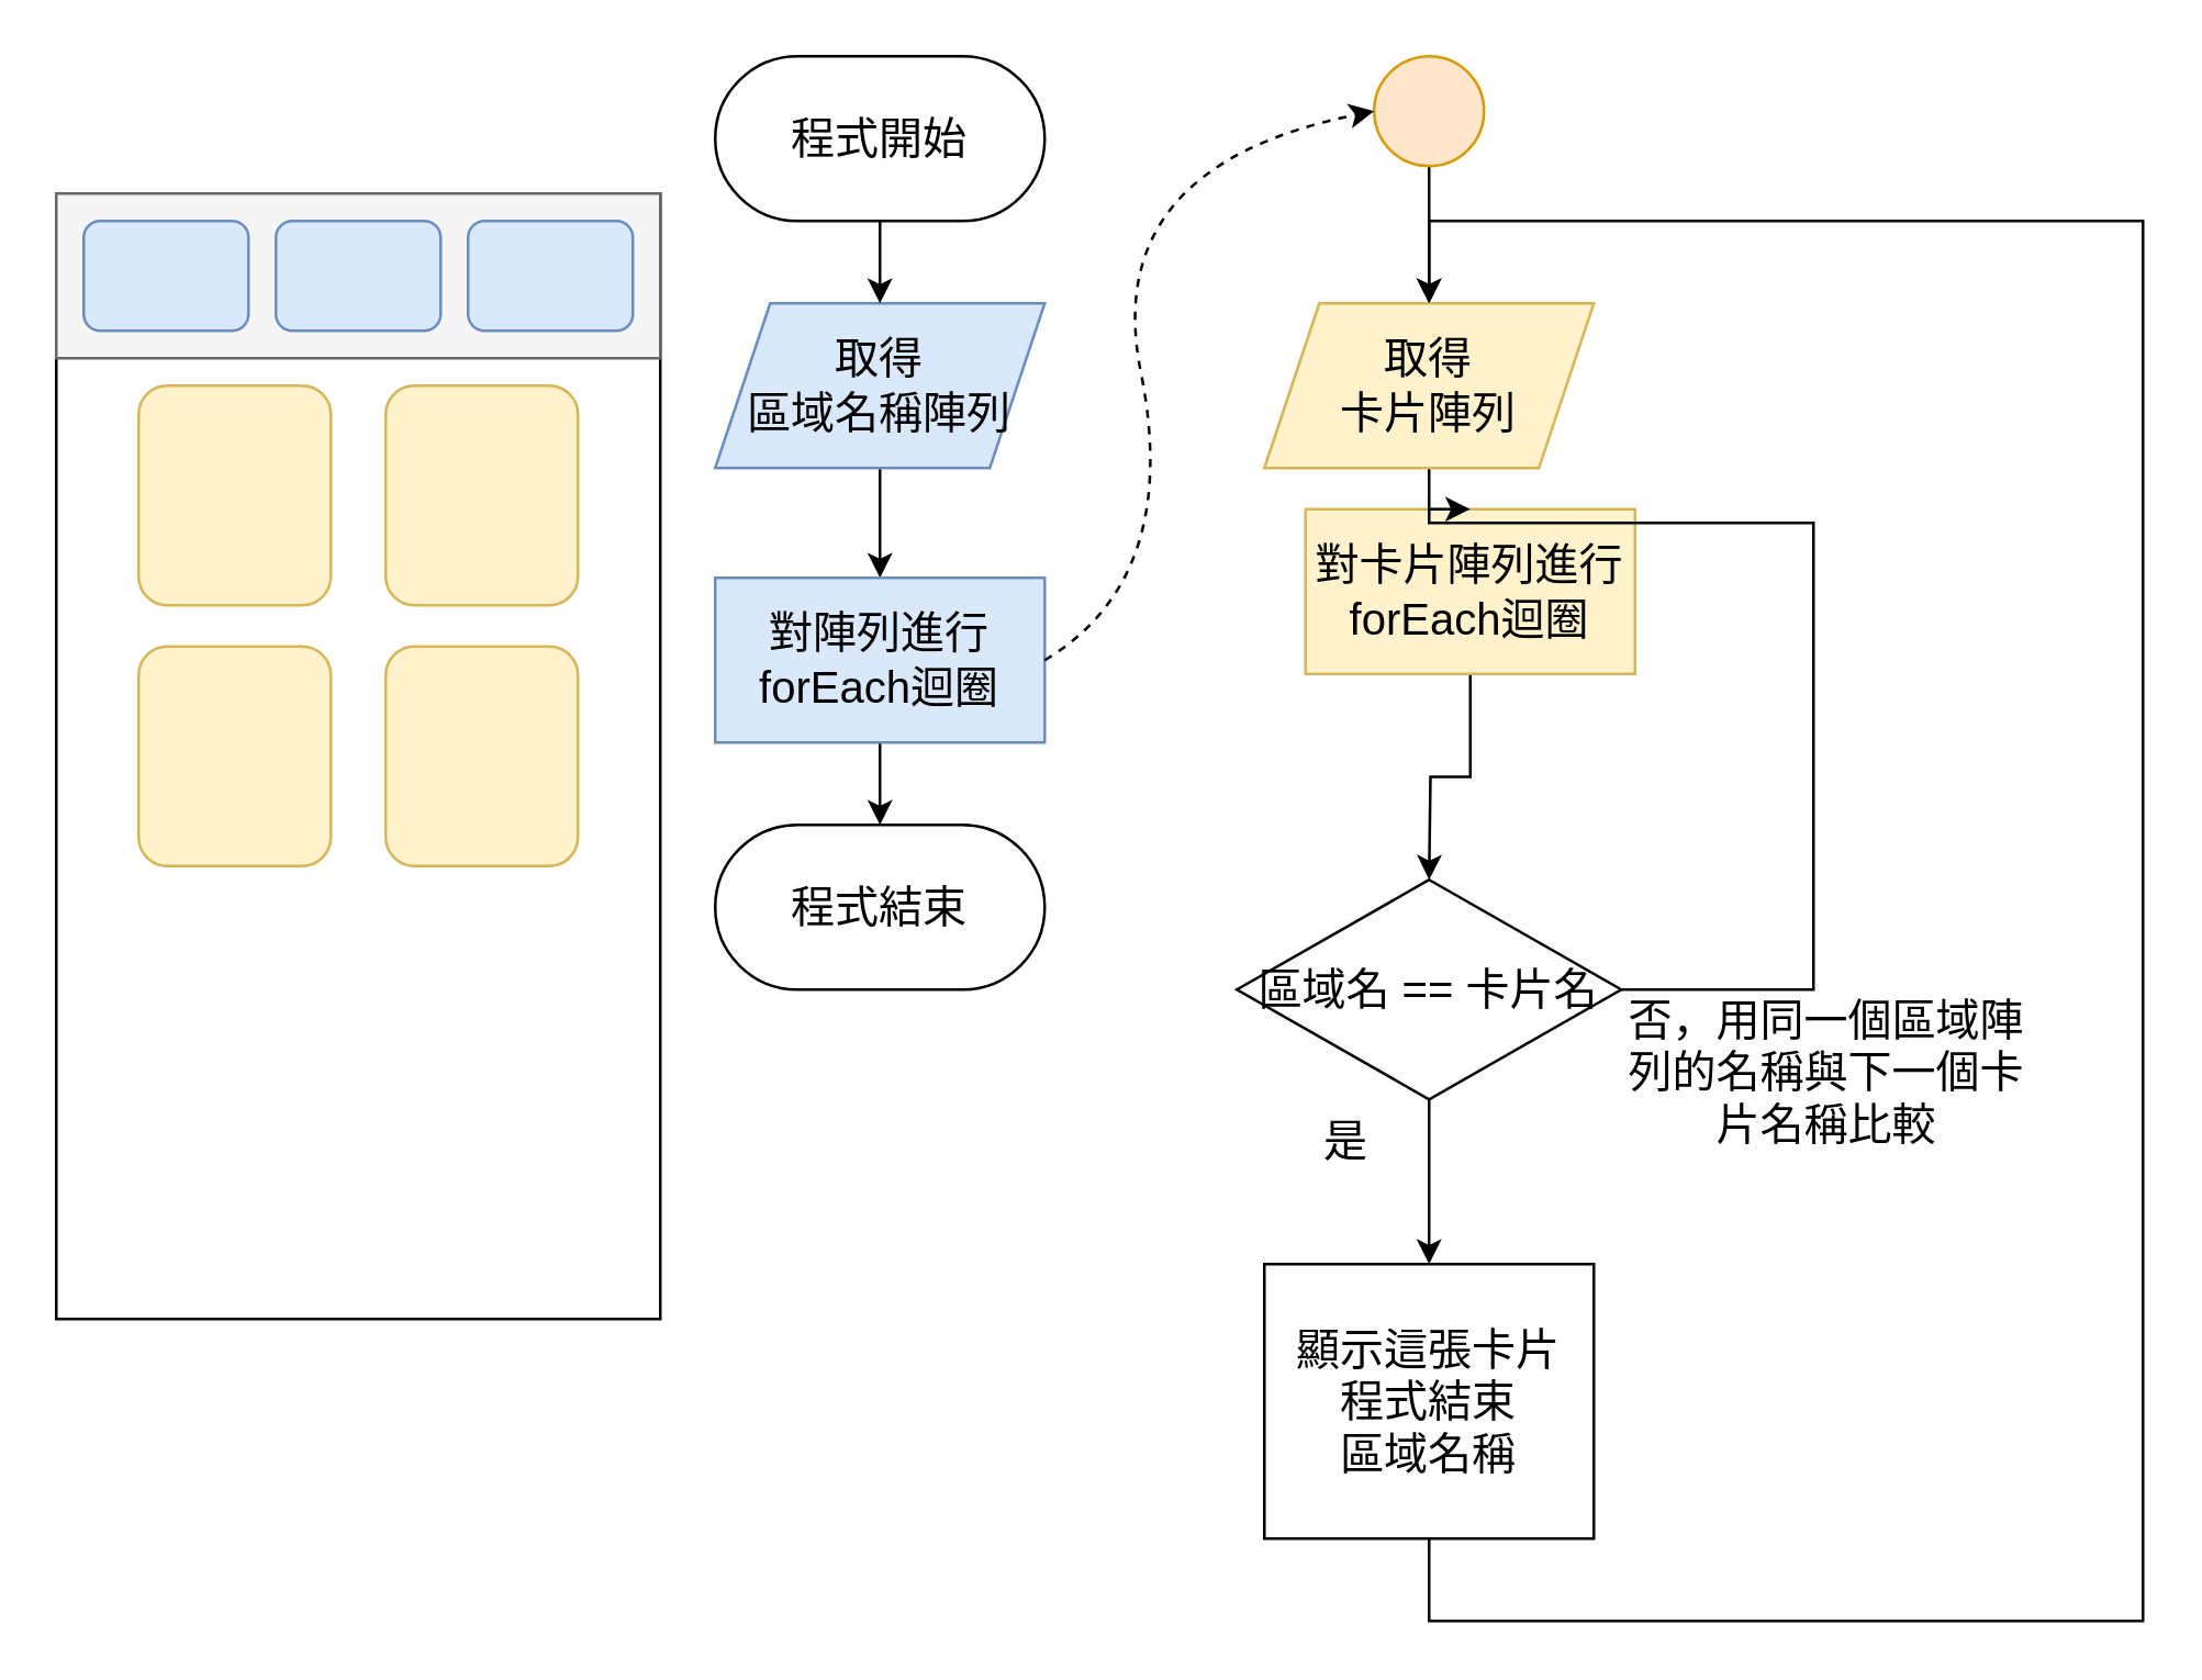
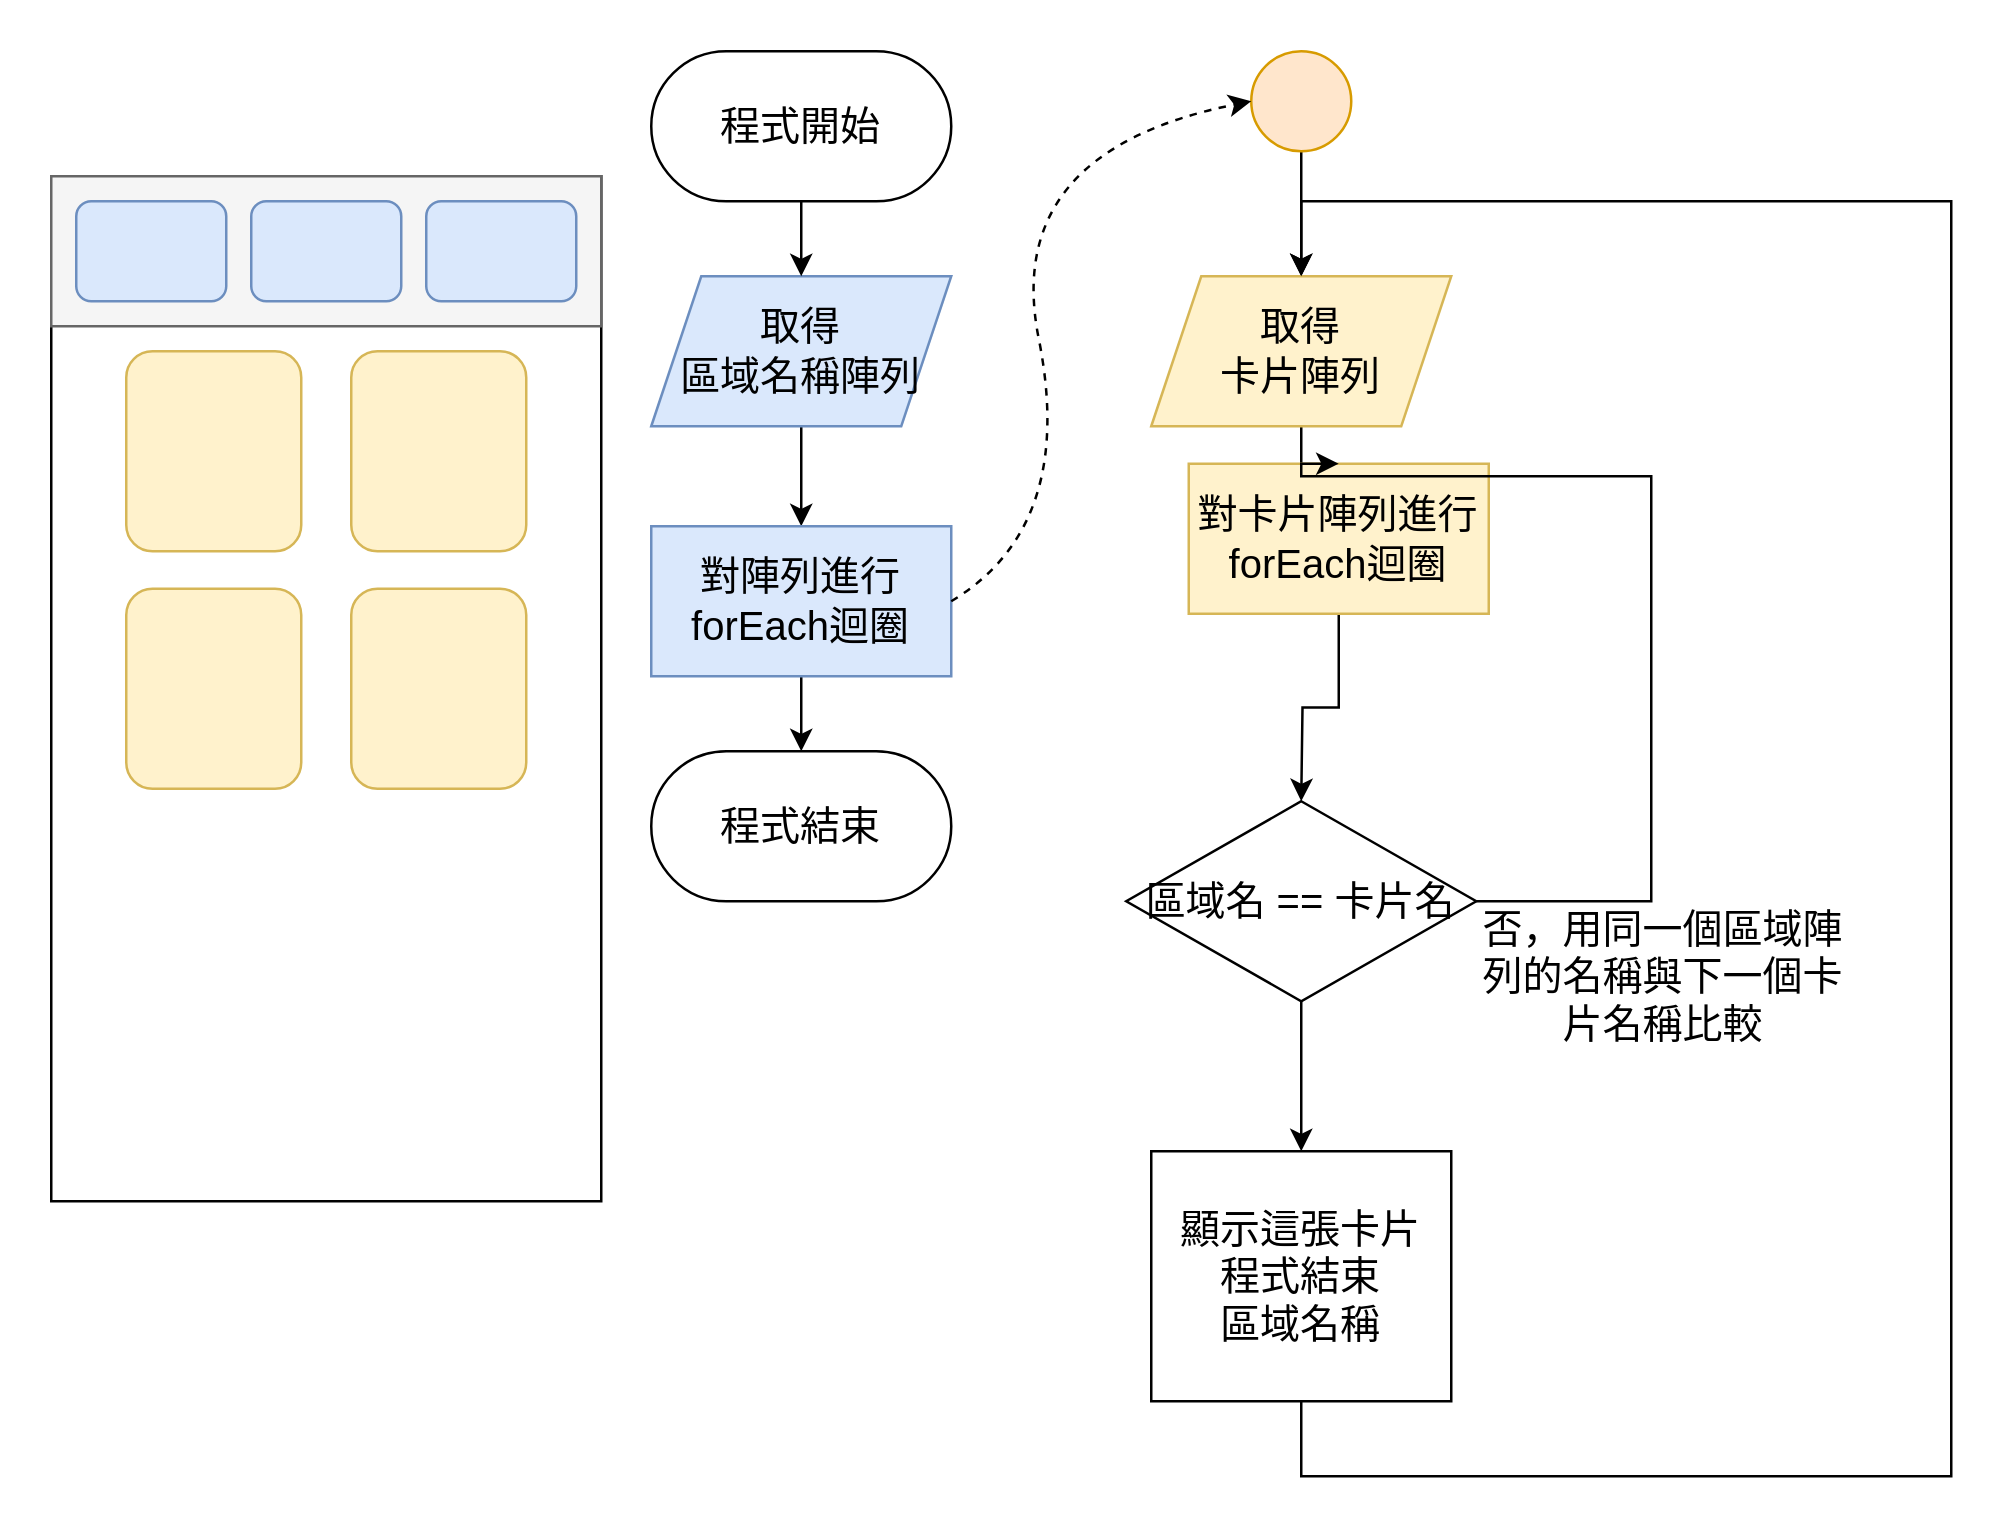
  <mxCell id="0" />
  <mxCell id="1" parent="0" />
  <mxCell id="2" value="" style="edgeStyle=orthogonalEdgeStyle;rounded=0;orthogonalLoop=1;jettySize=auto;html=1;fontSize=16;" edge="1" parent="1" source="3" target="7"><mxGeometry relative="1" as="geometry" /></mxCell>
  <mxCell id="3" value="取得&lt;br&gt;區域名稱陣列" style="shape=parallelogram;perimeter=parallelogramPerimeter;whiteSpace=wrap;html=1;fixedSize=1;fontSize=16;fillColor=#dae8fc;strokeColor=#6c8ebf;" vertex="1" parent="1"><mxGeometry x="260" y="110" width="120" height="60" as="geometry" /></mxCell>
  <mxCell id="4" value="" style="edgeStyle=orthogonalEdgeStyle;rounded=0;orthogonalLoop=1;jettySize=auto;html=1;fontSize=16;" edge="1" parent="1" source="5" target="3"><mxGeometry relative="1" as="geometry" /></mxCell>
  <mxCell id="5" value="程式開始" style="rounded=1;whiteSpace=wrap;html=1;arcSize=50;fontSize=16;" vertex="1" parent="1"><mxGeometry x="260" y="20" width="120" height="60" as="geometry" /></mxCell>
  <mxCell id="6" value="" style="edgeStyle=orthogonalEdgeStyle;rounded=0;orthogonalLoop=1;jettySize=auto;html=1;fontSize=16;" edge="1" parent="1" source="7"><mxGeometry relative="1" as="geometry"><mxPoint x="320" y="300" as="targetPoint" /></mxGeometry></mxCell>
  <mxCell id="7" value="對陣列進行forEach迴圈" style="rounded=0;whiteSpace=wrap;html=1;fontSize=16;fillColor=#dae8fc;strokeColor=#6c8ebf;" vertex="1" parent="1"><mxGeometry x="260" y="210" width="120" height="60" as="geometry" /></mxCell>
  <mxCell id="8" value="" style="edgeStyle=orthogonalEdgeStyle;rounded=0;orthogonalLoop=1;jettySize=auto;html=1;fontSize=16;" edge="1" parent="1" source="9" target="11"><mxGeometry relative="1" as="geometry" /></mxCell>
  <mxCell id="9" value="" style="ellipse;whiteSpace=wrap;html=1;aspect=fixed;fontSize=16;fillColor=#ffe6cc;strokeColor=#d79b00;" vertex="1" parent="1"><mxGeometry x="500" y="20" width="40" height="40" as="geometry" /></mxCell>
  <mxCell id="10" value="" style="edgeStyle=orthogonalEdgeStyle;rounded=0;orthogonalLoop=1;jettySize=auto;html=1;fontSize=16;" edge="1" parent="1" source="11" target="13"><mxGeometry relative="1" as="geometry" /></mxCell>
  <mxCell id="11" value="取得&lt;br&gt;卡片陣列" style="shape=parallelogram;perimeter=parallelogramPerimeter;whiteSpace=wrap;html=1;fixedSize=1;fontSize=16;fillColor=#fff2cc;strokeColor=#d6b656;" vertex="1" parent="1"><mxGeometry x="460" y="110" width="120" height="60" as="geometry" /></mxCell>
  <mxCell id="12" value="" style="edgeStyle=orthogonalEdgeStyle;rounded=0;orthogonalLoop=1;jettySize=auto;html=1;fontSize=16;" edge="1" parent="1" source="13"><mxGeometry relative="1" as="geometry"><mxPoint x="520" y="320" as="targetPoint" /></mxGeometry></mxCell>
  <mxCell id="13" value="對卡片陣列進行forEach迴圈" style="rounded=0;whiteSpace=wrap;html=1;fontSize=16;fillColor=#fff2cc;strokeColor=#d6b656;" vertex="1" parent="1"><mxGeometry x="475" y="185" width="120" height="60" as="geometry" /></mxCell>
  <mxCell id="14" value="程式結束" style="rounded=1;whiteSpace=wrap;html=1;arcSize=50;fontSize=16;" vertex="1" parent="1"><mxGeometry x="260" y="300" width="120" height="60" as="geometry" /></mxCell>
  <mxCell id="15" value="" style="curved=1;endArrow=classic;html=1;rounded=0;fontSize=16;exitX=1;exitY=0.5;exitDx=0;exitDy=0;entryX=0;entryY=0.5;entryDx=0;entryDy=0;dashed=1;" edge="1" parent="1" source="7" target="9"><mxGeometry width="50" height="50" relative="1" as="geometry"><mxPoint x="490" y="420" as="sourcePoint" /><mxPoint x="540" y="370" as="targetPoint" /><Array as="points"><mxPoint x="430" y="210" /><mxPoint x="400" y="60" /></Array></mxGeometry></mxCell>
  <mxCell id="16" value="" style="edgeStyle=orthogonalEdgeStyle;rounded=0;orthogonalLoop=1;jettySize=auto;html=1;fontSize=16;" edge="1" parent="1" source="18" target="20"><mxGeometry relative="1" as="geometry" /></mxCell>
  <mxCell id="17" style="edgeStyle=orthogonalEdgeStyle;rounded=0;orthogonalLoop=1;jettySize=auto;html=1;exitX=1;exitY=0.5;exitDx=0;exitDy=0;fontSize=16;entryX=0.5;entryY=0;entryDx=0;entryDy=0;" edge="1" parent="1" source="18" target="13"><mxGeometry relative="1" as="geometry"><mxPoint x="640" y="190" as="targetPoint" /><Array as="points"><mxPoint x="660" y="360" /><mxPoint x="660" y="190" /><mxPoint x="520" y="190" /></Array></mxGeometry></mxCell>
  <mxCell id="18" value="區域名 == 卡片名" style="rhombus;whiteSpace=wrap;html=1;fontSize=16;" vertex="1" parent="1"><mxGeometry x="450" y="320" width="140" height="80" as="geometry" /></mxCell>
  <mxCell id="19" style="edgeStyle=orthogonalEdgeStyle;rounded=0;orthogonalLoop=1;jettySize=auto;html=1;exitX=0.5;exitY=1;exitDx=0;exitDy=0;fontSize=16;entryX=0.5;entryY=0;entryDx=0;entryDy=0;" edge="1" parent="1" source="20" target="11"><mxGeometry relative="1" as="geometry"><mxPoint x="640" y="100" as="targetPoint" /><Array as="points"><mxPoint x="520" y="590" /><mxPoint x="780" y="590" /><mxPoint x="780" y="80" /><mxPoint x="520" y="80" /></Array></mxGeometry></mxCell>
  <mxCell id="20" value="顯示這張卡片&lt;br&gt;程式結束&lt;br&gt;區域名稱" style="rounded=0;whiteSpace=wrap;html=1;fontSize=16;" vertex="1" parent="1"><mxGeometry x="460" y="460" width="120" height="100" as="geometry" /></mxCell>
- <mxCell id="21" value="是" style="text;html=1;strokeColor=none;fillColor=none;align=center;verticalAlign=middle;whiteSpace=wrap;rounded=0;fontSize=16;" vertex="1" parent="1"><mxGeometry x="460" y="400" width="60" height="30" as="geometry" /></mxCell>
  <mxCell id="22" value="否，用同一個區域陣列的名稱與下一個卡片名稱比較" style="text;html=1;strokeColor=none;fillColor=none;align=center;verticalAlign=middle;whiteSpace=wrap;rounded=0;fontSize=16;" vertex="1" parent="1"><mxGeometry x="590" y="360" width="150" height="60" as="geometry" /></mxCell>
  <mxCell id="23" value="" style="rounded=0;whiteSpace=wrap;html=1;fontSize=16;" vertex="1" parent="1"><mxGeometry x="20" y="70" width="220" height="410" as="geometry" /></mxCell>
  <mxCell id="24" value="" style="rounded=0;whiteSpace=wrap;html=1;fontSize=16;fillColor=#f5f5f5;fontColor=#333333;strokeColor=#666666;" vertex="1" parent="1"><mxGeometry x="20" y="70" width="220" height="60" as="geometry" /></mxCell>
  <mxCell id="25" value="" style="rounded=1;whiteSpace=wrap;html=1;fontSize=16;fillColor=#dae8fc;strokeColor=#6c8ebf;" vertex="1" parent="1"><mxGeometry x="30" y="80" width="60" height="40" as="geometry" /></mxCell>
  <mxCell id="26" value="" style="rounded=1;whiteSpace=wrap;html=1;fontSize=16;fillColor=#dae8fc;strokeColor=#6c8ebf;" vertex="1" parent="1"><mxGeometry x="100" y="80" width="60" height="40" as="geometry" /></mxCell>
  <mxCell id="27" value="" style="rounded=1;whiteSpace=wrap;html=1;fontSize=16;fillColor=#dae8fc;strokeColor=#6c8ebf;" vertex="1" parent="1"><mxGeometry x="170" y="80" width="60" height="40" as="geometry" /></mxCell>
  <mxCell id="28" value="" style="rounded=1;whiteSpace=wrap;html=1;fontSize=16;fillColor=#fff2cc;strokeColor=#d6b656;" vertex="1" parent="1"><mxGeometry x="50" y="140" width="70" height="80" as="geometry" /></mxCell>
  <mxCell id="29" value="" style="rounded=1;whiteSpace=wrap;html=1;fontSize=16;fillColor=#fff2cc;strokeColor=#d6b656;" vertex="1" parent="1"><mxGeometry x="140" y="140" width="70" height="80" as="geometry" /></mxCell>
  <mxCell id="30" value="" style="rounded=1;whiteSpace=wrap;html=1;fontSize=16;fillColor=#fff2cc;strokeColor=#d6b656;" vertex="1" parent="1"><mxGeometry x="50" y="235" width="70" height="80" as="geometry" /></mxCell>
  <mxCell id="31" value="" style="rounded=1;whiteSpace=wrap;html=1;fontSize=16;fillColor=#fff2cc;strokeColor=#d6b656;" vertex="1" parent="1"><mxGeometry x="140" y="235" width="70" height="80" as="geometry" /></mxCell>
